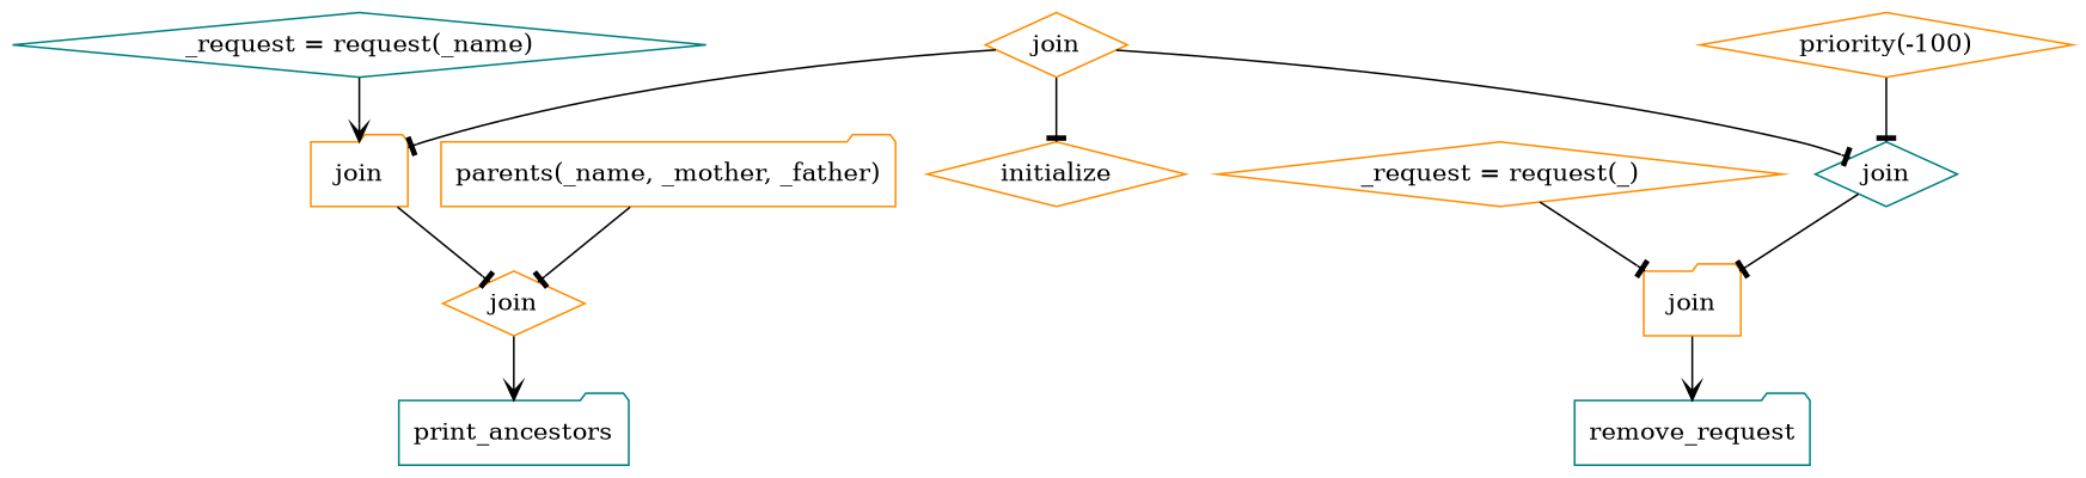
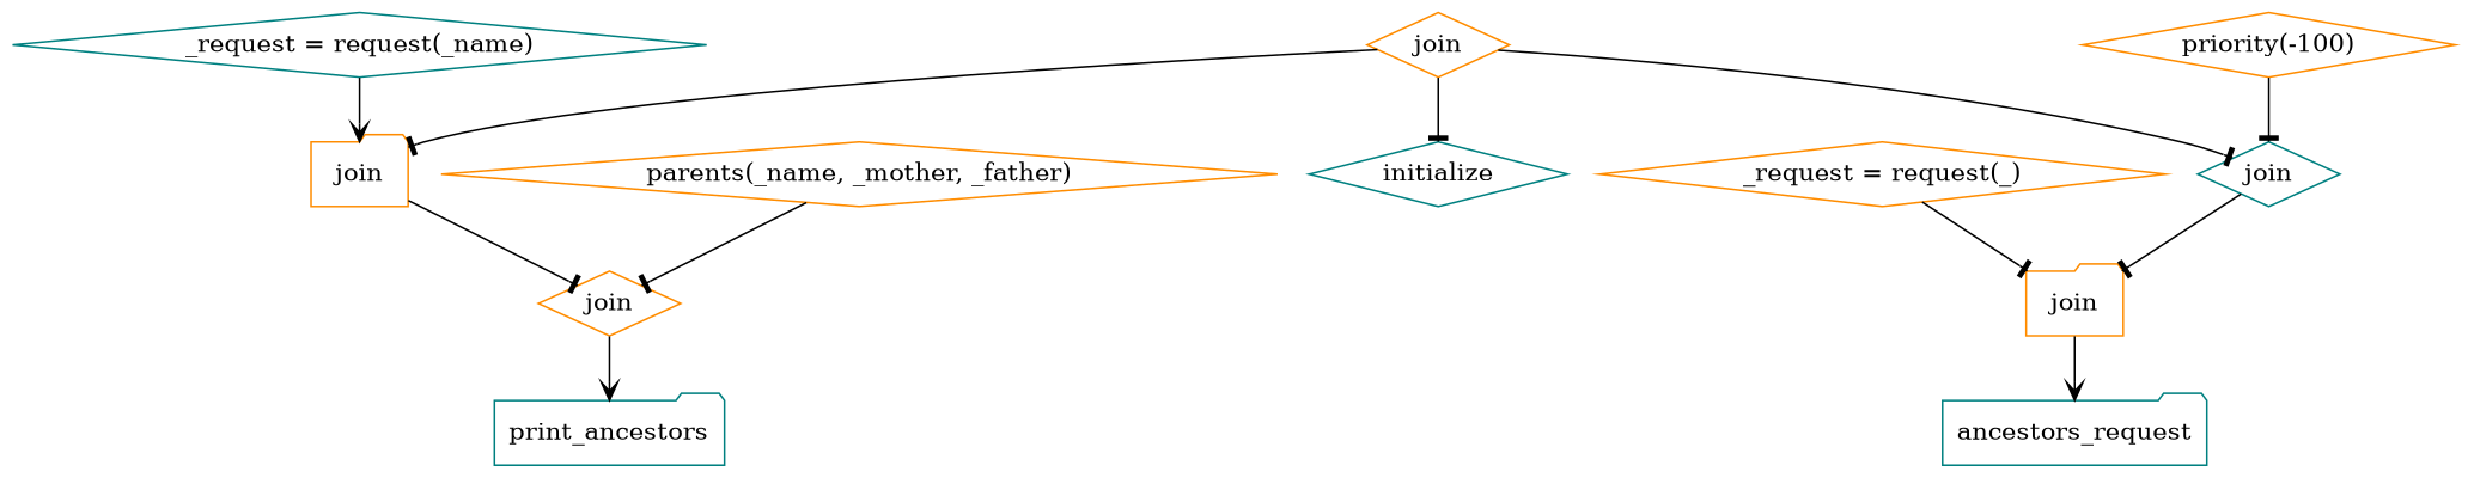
  digraph {
    node [color=darkorange shape=diamond]
    edge [arrowhead=tee]
-   n1 [label=initialize]
+   n1 [color=teal label=initialize]
    n2 [label=join]
    n3 [label=join shape=folder]
    n4 [color=teal label=join]
    n5 [label=join]
    n6 [label=join shape=folder]
    n7 [color=teal label=print_ancestors shape=folder]
    n8 [color=teal label="_request = request(_name)"]
-   n9 [label="parents(_name, _mother, _father)" shape=folder]
-   n10 [color=teal label=remove_request shape=folder]
+   n9 [label="parents(_name, _mother, _father)"]
+   n10 [color=teal label=ancestors_request shape=folder]
    n11 [label="priority(-100)"]
    n12 [label="_request = request(_)"]
    n2 -> n1
    n2 -> n3
    n2 -> n4
    n3 -> n5
    n4 -> n6
    n5 -> n7 [arrowhead=vee]
    n6 -> n10 [arrowhead=vee]
    n8 -> n3 [arrowhead=vee]
    n9 -> n5
    n11 -> n4
    n12 -> n6
  }
